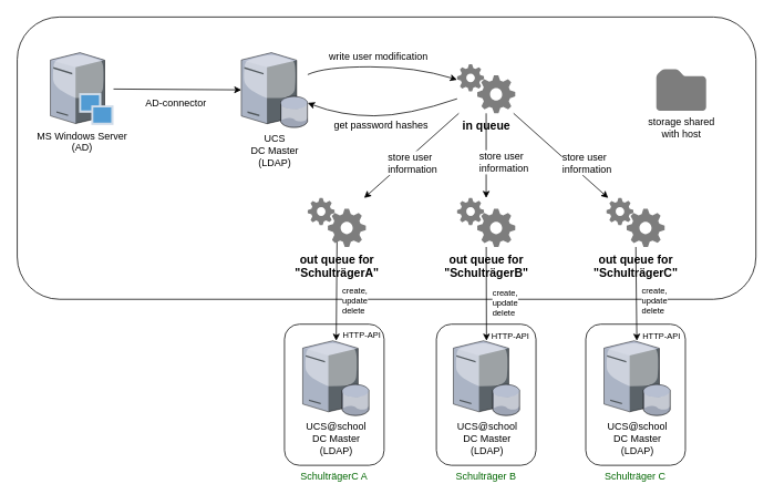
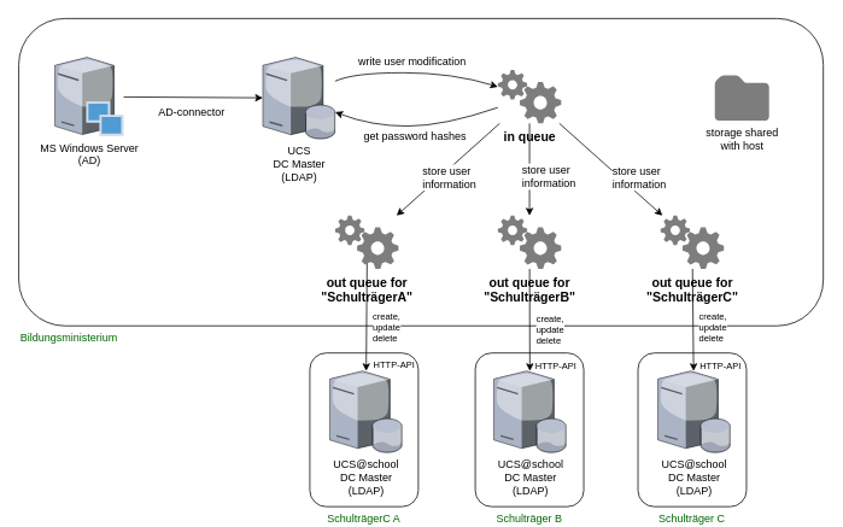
  <mxCell id="0" style=";html=1;" />
  <mxCell id="1" style=";html=1;" parent="0" />
  <mxCell id="2" value="" style="group" parent="1" vertex="1" connectable="0"><mxGeometry x="342" y="390" width="120" height="170" as="geometry" /></mxCell>
  <mxCell id="3" value="&lt;font color=&quot;#006600&quot;&gt;SchulträgerC A&lt;/font&gt;" style="rounded=1;whiteSpace=wrap;html=1;labelPosition=center;verticalLabelPosition=bottom;align=center;verticalAlign=top;" parent="2" vertex="1"><mxGeometry width="120" height="170" as="geometry" /></mxCell>
  <mxCell id="4" value="UCS@school&lt;br&gt;DC Master&lt;br&gt;(LDAP)" style="verticalLabelPosition=bottom;aspect=fixed;html=1;verticalAlign=top;strokeColor=none;align=center;outlineConnect=0;shape=mxgraph.citrix.database_server;" parent="2" vertex="1"><mxGeometry x="22" y="20" width="80" height="90" as="geometry" /></mxCell>
  <mxCell id="5" value="" style="rounded=1;whiteSpace=wrap;html=1;labelPosition=center;verticalLabelPosition=bottom;align=center;verticalAlign=top;" parent="1" vertex="1"><mxGeometry x="20" y="20" width="890" height="340" as="geometry" /></mxCell>
  <mxCell id="6" value="&lt;font color=&quot;#006600&quot;&gt;Schulträger C&lt;/font&gt;" style="rounded=1;whiteSpace=wrap;html=1;labelPosition=center;verticalLabelPosition=bottom;align=center;verticalAlign=top;" parent="1" vertex="1"><mxGeometry x="705" y="390" width="120" height="170" as="geometry" /></mxCell>
  <mxCell id="7" value="&lt;font color=&quot;#006600&quot;&gt;Schulträger B&lt;br&gt;&lt;/font&gt;" style="rounded=1;whiteSpace=wrap;html=1;labelPosition=center;verticalLabelPosition=bottom;align=center;verticalAlign=top;" parent="1" vertex="1"><mxGeometry x="525" y="390" width="120" height="170" as="geometry" /></mxCell>
  <mxCell id="8" value="MS Windows Server&lt;br&gt;(AD)" style="verticalLabelPosition=bottom;aspect=fixed;html=1;verticalAlign=top;strokeColor=none;align=center;outlineConnect=0;shape=mxgraph.citrix.provisioning_server;" parent="1" vertex="1"><mxGeometry x="60" y="63" width="76" height="87" as="geometry" /></mxCell>
  <mxCell id="9" value="" style="endArrow=classic;html=1;" parent="1" source="8" target="11" edge="1"><mxGeometry width="50" height="50" relative="1" as="geometry"><mxPoint x="180" y="121" as="sourcePoint" /><mxPoint x="290" y="95.361" as="targetPoint" /></mxGeometry></mxCell>
  <mxCell id="10" value="AD-connector" style="text;html=1;resizable=0;points=[];align=center;verticalAlign=middle;labelBackgroundColor=#ffffff;" parent="9" vertex="1" connectable="0"><mxGeometry x="0.342" relative="1" as="geometry"><mxPoint x="-28" y="16" as="offset" /></mxGeometry></mxCell>
  <mxCell id="11" value="UCS&lt;br&gt;DC Master&lt;br&gt;(LDAP)" style="verticalLabelPosition=bottom;aspect=fixed;html=1;verticalAlign=top;strokeColor=none;align=center;outlineConnect=0;shape=mxgraph.citrix.database_server;" parent="1" vertex="1"><mxGeometry x="290" y="63" width="80" height="90" as="geometry" /></mxCell>
  <mxCell id="12" value="UCS@school&lt;br&gt;DC Master&lt;br&gt;(LDAP)" style="verticalLabelPosition=bottom;aspect=fixed;html=1;verticalAlign=top;strokeColor=none;align=center;outlineConnect=0;shape=mxgraph.citrix.database_server;" parent="1" vertex="1"><mxGeometry x="545.5" y="410" width="80" height="90" as="geometry" /></mxCell>
  <mxCell id="13" value="UCS@school&lt;br&gt;DC Master&lt;br&gt;(LDAP)" style="verticalLabelPosition=bottom;aspect=fixed;html=1;verticalAlign=top;strokeColor=none;align=center;outlineConnect=0;shape=mxgraph.citrix.database_server;" parent="1" vertex="1"><mxGeometry x="727" y="410" width="80" height="90" as="geometry" /></mxCell>
  <mxCell id="14" value="" style="endArrow=classic;html=1;" parent="1" source="37" target="12" edge="1"><mxGeometry width="50" height="50" relative="1" as="geometry"><mxPoint x="585.329" y="290" as="sourcePoint" /><mxPoint x="632" y="583.21" as="targetPoint" /></mxGeometry></mxCell>
  <mxCell id="15" value="&lt;span style=&quot;&quot;&gt;create,&lt;/span&gt;&lt;br style=&quot;&quot;&gt;&lt;span style=&quot;&quot;&gt;update&lt;/span&gt;&lt;br style=&quot;&quot;&gt;&lt;span style=&quot;&quot;&gt;delete&lt;/span&gt;" style="text;html=1;resizable=0;points=[];align=left;verticalAlign=middle;labelBackgroundColor=#ffffff;fontSize=10;spacingLeft=3;" parent="14" vertex="1" connectable="0"><mxGeometry x="0.233" relative="1" as="geometry"><mxPoint x="2.5" y="-3.998" as="offset" /></mxGeometry></mxCell>
  <mxCell id="16" value="HTTP-API" style="text;html=1;resizable=0;points=[];align=center;verticalAlign=middle;labelBackgroundColor=#ffffff;fontSize=10;" parent="14" vertex="1" connectable="0"><mxGeometry x="0.181" y="1" relative="1" as="geometry"><mxPoint x="27.5" y="40" as="offset" /></mxGeometry></mxCell>
  <mxCell id="17" value="" style="endArrow=classic;html=1;" parent="1" target="4" edge="1"><mxGeometry width="50" height="50" relative="1" as="geometry"><mxPoint x="405.263" y="290" as="sourcePoint" /><mxPoint x="432" y="686" as="targetPoint" /></mxGeometry></mxCell>
  <mxCell id="18" value="&lt;span style=&quot;&quot;&gt;create,&lt;/span&gt;&lt;br style=&quot;&quot;&gt;&lt;span style=&quot;&quot;&gt;update&lt;/span&gt;&lt;br style=&quot;&quot;&gt;&lt;span style=&quot;&quot;&gt;delete&lt;/span&gt;" style="text;html=1;resizable=0;points=[];align=left;verticalAlign=middle;labelBackgroundColor=#ffffff;fontSize=10;spacingLeft=3;" parent="17" vertex="1" connectable="0"><mxGeometry x="0.217" relative="1" as="geometry"><mxPoint x="2.5" y="-1" as="offset" /></mxGeometry></mxCell>
  <mxCell id="19" value="HTTP-API" style="text;html=1;resizable=0;points=[];align=center;verticalAlign=middle;labelBackgroundColor=#ffffff;fontSize=10;" parent="17" vertex="1" connectable="0"><mxGeometry x="0.123" y="-2" relative="1" as="geometry"><mxPoint x="32" y="46" as="offset" /></mxGeometry></mxCell>
  <mxCell id="20" value="" style="endArrow=classic;html=1;" parent="1" source="38" target="13" edge="1"><mxGeometry width="50" height="50" relative="1" as="geometry"><mxPoint x="765.263" y="290" as="sourcePoint" /><mxPoint x="554.5" y="673" as="targetPoint" /></mxGeometry></mxCell>
  <mxCell id="21" value="create,&lt;br&gt;update&lt;br&gt;delete" style="text;html=1;resizable=0;points=[];align=left;verticalAlign=middle;labelBackgroundColor=#ffffff;fontSize=10;spacingLeft=3;" parent="20" vertex="1" connectable="0"><mxGeometry x="0.3" y="-1" relative="1" as="geometry"><mxPoint x="2.5" y="-8.01" as="offset" /></mxGeometry></mxCell>
  <mxCell id="22" value="HTTP-API" style="text;html=1;resizable=0;points=[];align=center;verticalAlign=middle;labelBackgroundColor=#ffffff;fontSize=10;" parent="20" vertex="1" connectable="0"><mxGeometry x="0.272" y="1" relative="1" as="geometry"><mxPoint x="28" y="35" as="offset" /></mxGeometry></mxCell>
  <mxCell id="23" value="storage shared&lt;br&gt;with host" style="pointerEvents=1;shadow=0;dashed=0;html=1;strokeColor=none;labelPosition=center;verticalLabelPosition=bottom;verticalAlign=top;align=center;shape=mxgraph.mscae.enterprise.folder;fillColor=#7D7D7D;labelBackgroundColor=none;" parent="1" vertex="1"><mxGeometry x="790" y="83" width="60" height="50" as="geometry" /></mxCell>
  <mxCell id="24" value="" style="endArrow=classic;html=1;" parent="1" source="35" target="38" edge="1"><mxGeometry width="50" height="50" relative="1" as="geometry"><mxPoint x="626.682" y="143" as="sourcePoint" /><mxPoint x="736.609" y="240" as="targetPoint" /></mxGeometry></mxCell>
  <mxCell id="25" value="store user&lt;br&gt;information" style="text;html=1;resizable=0;points=[];align=left;verticalAlign=middle;labelBackgroundColor=#ffffff;" parent="24" vertex="1" connectable="0"><mxGeometry x="0.342" relative="1" as="geometry"><mxPoint x="-20" y="-9" as="offset" /></mxGeometry></mxCell>
  <mxCell id="26" value="" style="endArrow=classic;html=1;" parent="1" source="35" target="37" edge="1"><mxGeometry width="50" height="50" relative="1" as="geometry"><mxPoint x="586.554" y="143" as="sourcePoint" /><mxPoint x="585" y="240" as="targetPoint" /></mxGeometry></mxCell>
  <mxCell id="27" value="store user&lt;br&gt;information" style="text;html=1;resizable=0;points=[];align=left;verticalAlign=middle;labelBackgroundColor=#ffffff;" parent="26" vertex="1" connectable="0"><mxGeometry x="0.342" relative="1" as="geometry"><mxPoint x="-10" y="-9.169" as="offset" /></mxGeometry></mxCell>
  <mxCell id="28" value="" style="endArrow=classic;html=1;" parent="1" source="35" target="36" edge="1"><mxGeometry width="50" height="50" relative="1" as="geometry"><mxPoint x="546.427" y="143" as="sourcePoint" /><mxPoint x="433.391" y="240" as="targetPoint" /></mxGeometry></mxCell>
  <mxCell id="29" value="store user&lt;br&gt;information" style="text;html=1;resizable=0;points=[];align=left;verticalAlign=middle;labelBackgroundColor=#ffffff;" parent="28" vertex="1" connectable="0"><mxGeometry x="0.342" relative="1" as="geometry"><mxPoint x="-10" y="-9.493" as="offset" /></mxGeometry></mxCell>
  <mxCell id="30" value="" style="curved=1;endArrow=classic;html=1;fontSize=10;" parent="1" source="11" target="35" edge="1"><mxGeometry width="50" height="50" relative="1" as="geometry"><mxPoint x="420" y="110" as="sourcePoint" /><mxPoint x="534" y="90.943" as="targetPoint" /><Array as="points"><mxPoint x="390" y="80" /><mxPoint x="500" y="80" /></Array></mxGeometry></mxCell>
  <mxCell id="31" value="&lt;span style=&quot;font-size: 12px&quot;&gt;write user modification&lt;/span&gt;" style="text;html=1;resizable=0;points=[];align=center;verticalAlign=middle;labelBackgroundColor=#ffffff;fontSize=10;" parent="30" vertex="1" connectable="0"><mxGeometry x="-0.296" y="-1" relative="1" as="geometry"><mxPoint x="22" y="-14" as="offset" /></mxGeometry></mxCell>
  <mxCell id="32" value="" style="curved=1;endArrow=classic;html=1;fontSize=10;" parent="1" source="35" target="11" edge="1"><mxGeometry width="50" height="50" relative="1" as="geometry"><mxPoint x="534" y="124.938" as="sourcePoint" /><mxPoint x="480" y="120" as="targetPoint" /><Array as="points"><mxPoint x="490" y="139" /><mxPoint x="410" y="139" /></Array></mxGeometry></mxCell>
  <mxCell id="33" value="&lt;span style=&quot;font-size: 12px&quot;&gt;get password hashes&lt;/span&gt;" style="text;html=1;resizable=0;points=[];align=center;verticalAlign=middle;labelBackgroundColor=#ffffff;fontSize=10;" parent="32" vertex="1" connectable="0"><mxGeometry x="-0.193" y="-1" relative="1" as="geometry"><mxPoint x="-21" y="12" as="offset" /></mxGeometry></mxCell>
+ <mxCell id="34" value="Bildungsministerium" style="text;html=1;fillColor=none;strokeColor=none;fontColor=#006600;" parent="1" vertex="1"><mxGeometry x="20" y="360" width="120" height="30" as="geometry" /></mxCell>
  <mxCell id="35" value="in queue" style="pointerEvents=1;shadow=0;dashed=0;html=1;strokeColor=none;labelPosition=center;verticalLabelPosition=bottom;verticalAlign=top;align=center;shape=mxgraph.mscae.general_symbols.gears;fillColor=#7D7D7D;labelBackgroundColor=none;fontSize=14;fontStyle=1" parent="1" vertex="1"><mxGeometry x="550" y="77" width="70" height="59" as="geometry" /></mxCell>
  <mxCell id="36" value="out queue for&lt;br&gt;&quot;SchulträgerA&quot;" style="pointerEvents=1;shadow=0;dashed=0;html=1;strokeColor=none;labelPosition=center;verticalLabelPosition=bottom;verticalAlign=top;align=center;shape=mxgraph.mscae.general_symbols.gears;fillColor=#7D7D7D;labelBackgroundColor=none;fontSize=14;fontStyle=1" parent="1" vertex="1"><mxGeometry x="370" y="238" width="70" height="59" as="geometry" /></mxCell>
  <mxCell id="37" value="out queue for&lt;br&gt;&quot;SchulträgerB&quot;" style="pointerEvents=1;shadow=0;dashed=0;html=1;strokeColor=none;labelPosition=center;verticalLabelPosition=bottom;verticalAlign=top;align=center;shape=mxgraph.mscae.general_symbols.gears;fillColor=#7D7D7D;labelBackgroundColor=none;fontSize=14;fontStyle=1" parent="1" vertex="1"><mxGeometry x="550" y="238" width="70" height="59" as="geometry" /></mxCell>
  <mxCell id="38" value="out queue for&lt;br&gt;&quot;SchulträgerC&quot;" style="pointerEvents=1;shadow=0;dashed=0;html=1;strokeColor=none;labelPosition=center;verticalLabelPosition=bottom;verticalAlign=top;align=center;shape=mxgraph.mscae.general_symbols.gears;fillColor=#7D7D7D;labelBackgroundColor=none;fontSize=14;fontStyle=1" parent="1" vertex="1"><mxGeometry x="730" y="238" width="70" height="59" as="geometry" /></mxCell>
